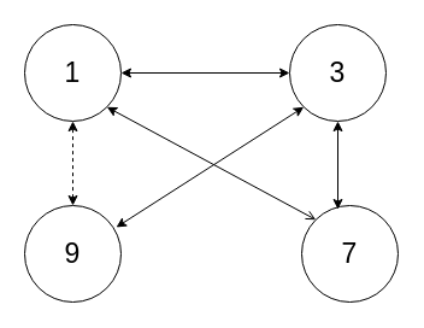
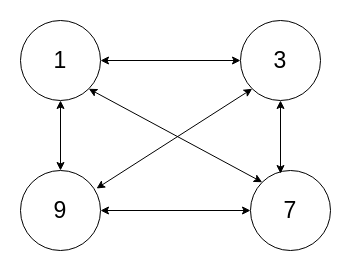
  <mxCell id="0" />
  <mxCell id="1" parent="0" />
  <mxCell id="2" value="&lt;font style=&quot;font-size: 23px&quot;&gt;7&lt;/font&gt;" style="ellipse;whiteSpace=wrap;html=1;aspect=fixed;" vertex="1" parent="1"><mxGeometry x="250" y="170" width="80" height="80" as="geometry" /></mxCell>
  <mxCell id="3" value="&lt;font style=&quot;font-size: 23px&quot;&gt;9&lt;/font&gt;" style="ellipse;whiteSpace=wrap;html=1;aspect=fixed;" vertex="1" parent="1"><mxGeometry x="20" y="170" width="80" height="80" as="geometry" /></mxCell>
  <mxCell id="4" value="&lt;font style=&quot;font-size: 23px&quot;&gt;3&lt;/font&gt;" style="ellipse;whiteSpace=wrap;html=1;aspect=fixed;" vertex="1" parent="1"><mxGeometry x="240" y="20" width="80" height="80" as="geometry" /></mxCell>
  <mxCell id="5" value="&lt;font style=&quot;font-size: 23px&quot;&gt;1&lt;/font&gt;" style="ellipse;whiteSpace=wrap;html=1;aspect=fixed;" vertex="1" parent="1"><mxGeometry x="20" y="20" width="80" height="80" as="geometry" /></mxCell>
  <mxCell id="6" value="" style="endArrow=classic;startArrow=classic;html=1;exitX=1;exitY=0.5;exitDx=0;exitDy=0;entryX=0;entryY=0.5;entryDx=0;entryDy=0;" edge="1" parent="1" source="5" target="4"><mxGeometry width="50" height="50" relative="1" as="geometry"><mxPoint x="200" y="130" as="sourcePoint" /><mxPoint x="250" y="80" as="targetPoint" /></mxGeometry></mxCell>
- <mxCell id="7" value="" style="endArrow=classic;startArrow=classic;html=1;exitX=0.5;exitY=0;exitDx=0;exitDy=0;entryX=0.5;entryY=1;entryDx=0;entryDy=0;dashed=1;" edge="1" parent="1" source="3" target="5"><mxGeometry width="50" height="50" relative="1" as="geometry"><mxPoint x="200" y="130" as="sourcePoint" /><mxPoint x="250" y="80" as="targetPoint" /></mxGeometry></mxCell>
+ <mxCell id="7" value="" style="endArrow=classic;startArrow=classic;html=1;exitX=0.5;exitY=0;exitDx=0;exitDy=0;entryX=0.5;entryY=1;entryDx=0;entryDy=0;" edge="1" parent="1" source="3" target="5"><mxGeometry width="50" height="50" relative="1" as="geometry"><mxPoint x="200" y="130" as="sourcePoint" /><mxPoint x="250" y="80" as="targetPoint" /></mxGeometry></mxCell>
+ <mxCell id="8" value="" style="endArrow=classic;startArrow=classic;html=1;exitX=1;exitY=0.5;exitDx=0;exitDy=0;entryX=0;entryY=0.5;entryDx=0;entryDy=0;" edge="1" parent="1" source="3" target="2"><mxGeometry width="50" height="50" relative="1" as="geometry"><mxPoint x="200" y="130" as="sourcePoint" /><mxPoint x="250" y="80" as="targetPoint" /></mxGeometry></mxCell>
  <mxCell id="9" value="" style="endArrow=classic;startArrow=classic;html=1;entryX=0.5;entryY=1;entryDx=0;entryDy=0;exitX=0.375;exitY=0.038;exitDx=0;exitDy=0;exitPerimeter=0;" edge="1" parent="1" source="2" target="4"><mxGeometry width="50" height="50" relative="1" as="geometry"><mxPoint x="200" y="130" as="sourcePoint" /><mxPoint x="250" y="80" as="targetPoint" /></mxGeometry></mxCell>
- <mxCell id="10" value="" style="endArrow=open;startArrow=classic;html=1;exitX=1;exitY=1;exitDx=0;exitDy=0;entryX=0;entryY=0;entryDx=0;entryDy=0;" edge="1" parent="1" source="5" target="2"><mxGeometry width="50" height="50" relative="1" as="geometry"><mxPoint x="200" y="130" as="sourcePoint" /><mxPoint x="250" y="80" as="targetPoint" /></mxGeometry></mxCell>
+ <mxCell id="10" value="" style="endArrow=classic;startArrow=classic;html=1;exitX=1;exitY=1;exitDx=0;exitDy=0;entryX=0;entryY=0;entryDx=0;entryDy=0;" edge="1" parent="1" source="5" target="2"><mxGeometry width="50" height="50" relative="1" as="geometry"><mxPoint x="200" y="130" as="sourcePoint" /><mxPoint x="250" y="80" as="targetPoint" /></mxGeometry></mxCell>
  <mxCell id="11" value="" style="endArrow=classic;startArrow=classic;html=1;entryX=0;entryY=1;entryDx=0;entryDy=0;exitX=0.95;exitY=0.225;exitDx=0;exitDy=0;exitPerimeter=0;" edge="1" parent="1" source="3" target="4"><mxGeometry width="50" height="50" relative="1" as="geometry"><mxPoint x="100" y="180" as="sourcePoint" /><mxPoint x="250" y="80" as="targetPoint" /></mxGeometry></mxCell>
